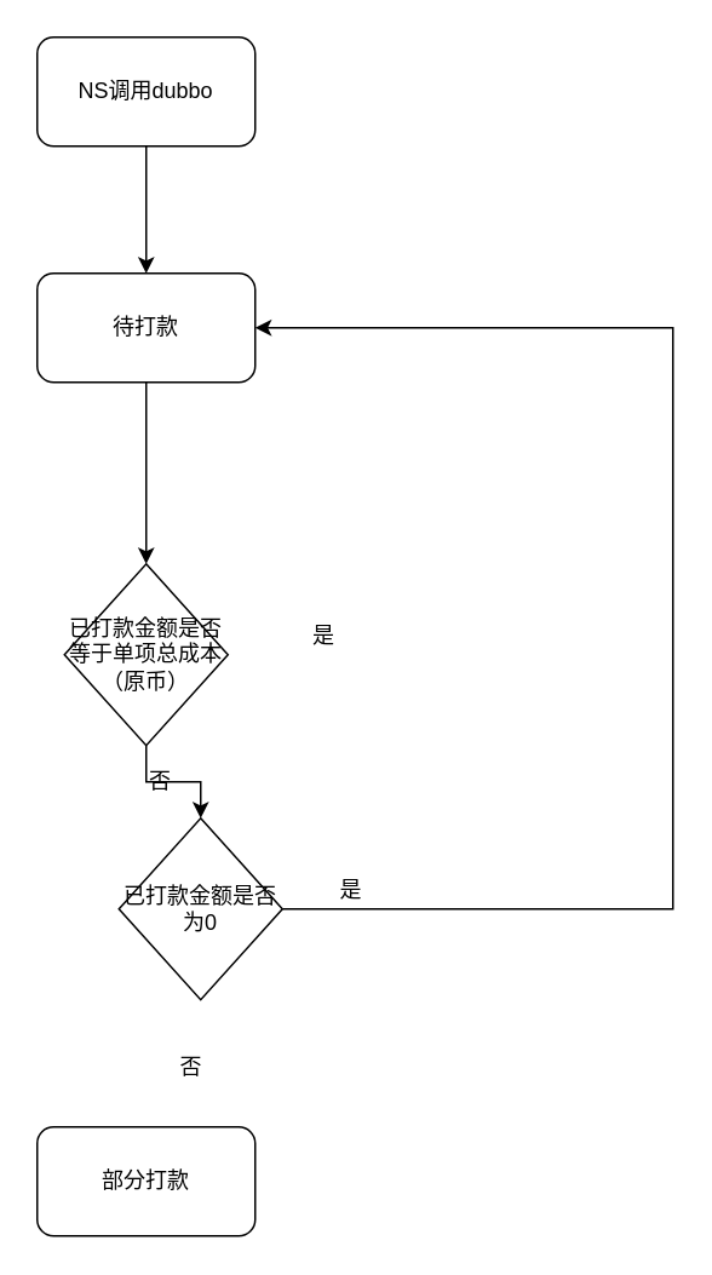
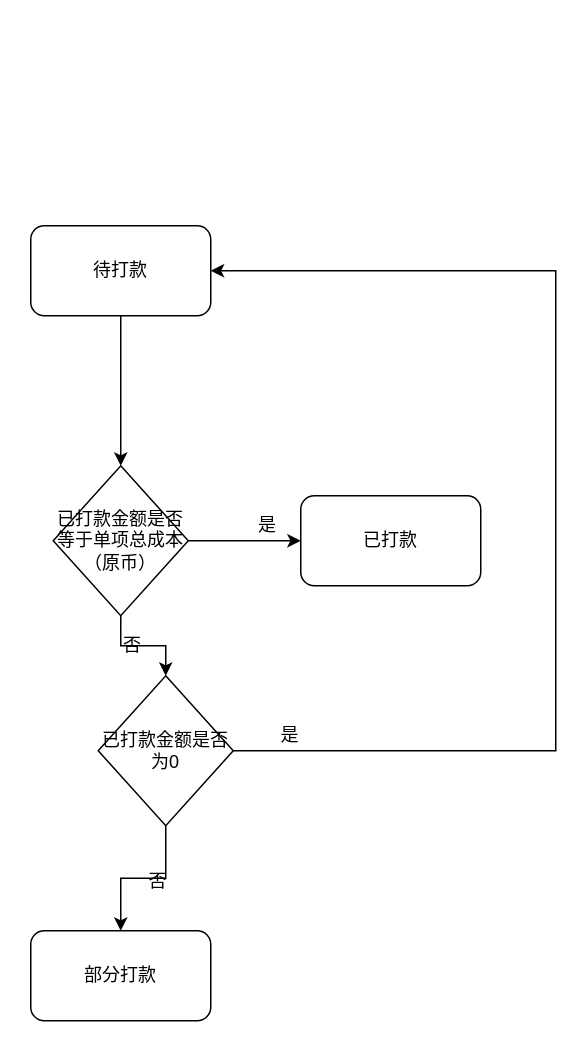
  <mxCell id="0" />
  <mxCell id="1" parent="0" />
- <mxCell id="2" value="" style="edgeStyle=orthogonalEdgeStyle;rounded=0;orthogonalLoop=1;jettySize=auto;html=1;" parent="1" source="3" target="5" edge="1"><mxGeometry relative="1" as="geometry" /></mxCell>
- <mxCell id="3" value="NS调用dubbo" style="rounded=1;whiteSpace=wrap;html=1;" parent="1" vertex="1"><mxGeometry x="20" y="20" width="120" height="60" as="geometry" /></mxCell>
  <mxCell id="4" value="" style="edgeStyle=orthogonalEdgeStyle;rounded=0;orthogonalLoop=1;jettySize=auto;html=1;" parent="1" source="5" edge="1" target="8"><mxGeometry relative="1" as="geometry"><mxPoint x="80" y="190" as="targetPoint" /></mxGeometry></mxCell>
  <mxCell id="5" value="待打款" style="rounded=1;whiteSpace=wrap;html=1;" parent="1" vertex="1"><mxGeometry x="20" y="150" width="120" height="60" as="geometry" /></mxCell>
+ <mxCell id="6" style="edgeStyle=orthogonalEdgeStyle;rounded=0;orthogonalLoop=1;jettySize=auto;html=1;exitX=1;exitY=0.5;exitDx=0;exitDy=0;entryX=0;entryY=0.5;entryDx=0;entryDy=0;" parent="1" source="8" target="12" edge="1"><mxGeometry relative="1" as="geometry" /></mxCell>
  <mxCell id="7" value="" style="edgeStyle=orthogonalEdgeStyle;rounded=0;orthogonalLoop=1;jettySize=auto;html=1;" edge="1" parent="1" source="8" target="11"><mxGeometry relative="1" as="geometry" /></mxCell>
  <mxCell id="8" value="已打款金额是否等于单项总成本（原币）" style="rhombus;whiteSpace=wrap;html=1;" parent="1" vertex="1"><mxGeometry x="35" y="310" width="90" height="100" as="geometry" /></mxCell>
+ <mxCell id="9" style="edgeStyle=orthogonalEdgeStyle;rounded=0;orthogonalLoop=1;jettySize=auto;html=1;exitX=0.5;exitY=1;exitDx=0;exitDy=0;entryX=0.5;entryY=0;entryDx=0;entryDy=0;" edge="1" parent="1" source="11" target="13"><mxGeometry relative="1" as="geometry" /></mxCell>
  <mxCell id="10" style="edgeStyle=orthogonalEdgeStyle;rounded=0;orthogonalLoop=1;jettySize=auto;html=1;exitX=1;exitY=0.5;exitDx=0;exitDy=0;entryX=1;entryY=0.5;entryDx=0;entryDy=0;" edge="1" parent="1" source="11" target="5"><mxGeometry relative="1" as="geometry"><Array as="points"><mxPoint x="370" y="500" /><mxPoint x="370" y="180" /></Array></mxGeometry></mxCell>
  <mxCell id="11" value="已打款金额是否为0" style="rhombus;whiteSpace=wrap;html=1;" vertex="1" parent="1"><mxGeometry x="65" y="450" width="90" height="100" as="geometry" /></mxCell>
+ <mxCell id="12" value="已打款&lt;br&gt;" style="rounded=1;whiteSpace=wrap;html=1;" parent="1" vertex="1"><mxGeometry x="200" y="330" width="120" height="60" as="geometry" /></mxCell>
  <mxCell id="13" value="部分打款" style="rounded=1;whiteSpace=wrap;html=1;" parent="1" vertex="1"><mxGeometry x="20" y="620" width="120" height="60" as="geometry" /></mxCell>
  <mxCell id="14" value="是" style="text;html=1;resizable=0;points=[];autosize=1;align=left;verticalAlign=top;spacingTop=-4;" parent="1" vertex="1"><mxGeometry x="170" y="340" width="30" height="20" as="geometry" /></mxCell>
  <mxCell id="15" value="否" style="text;html=1;resizable=0;points=[];autosize=1;align=left;verticalAlign=top;spacingTop=-4;" parent="1" vertex="1"><mxGeometry x="80" y="420" width="30" height="20" as="geometry" /></mxCell>
  <mxCell id="16" value="是" style="text;html=1;resizable=0;points=[];autosize=1;align=left;verticalAlign=top;spacingTop=-4;" vertex="1" parent="1"><mxGeometry x="185" y="480" width="30" height="20" as="geometry" /></mxCell>
  <mxCell id="17" value="否" style="text;html=1;resizable=0;points=[];autosize=1;align=left;verticalAlign=top;spacingTop=-4;" vertex="1" parent="1"><mxGeometry x="97" y="577" width="30" height="20" as="geometry" /></mxCell>
